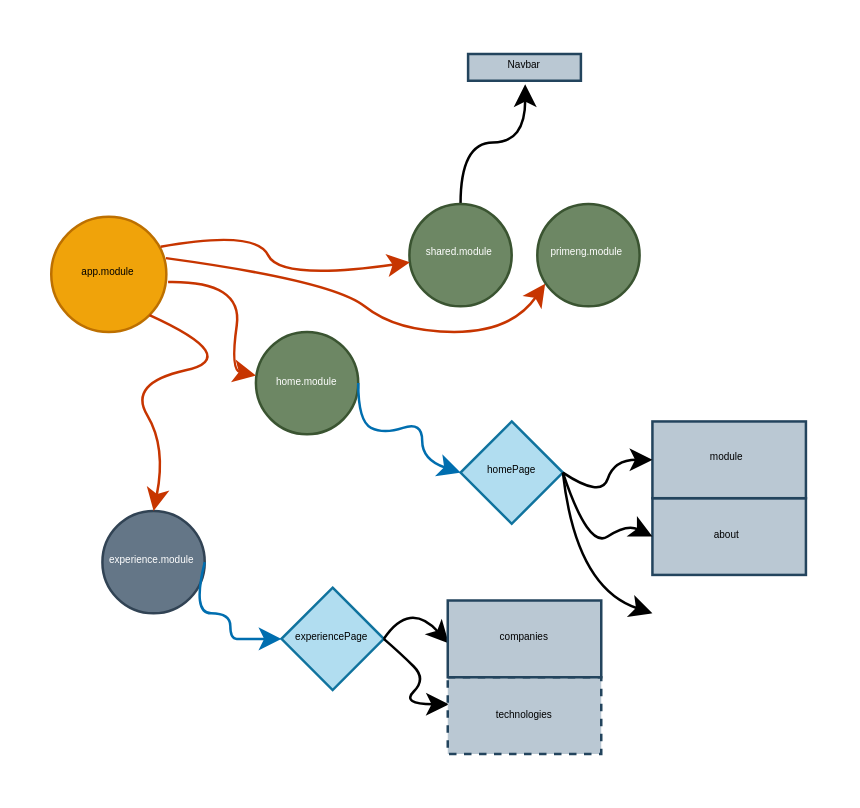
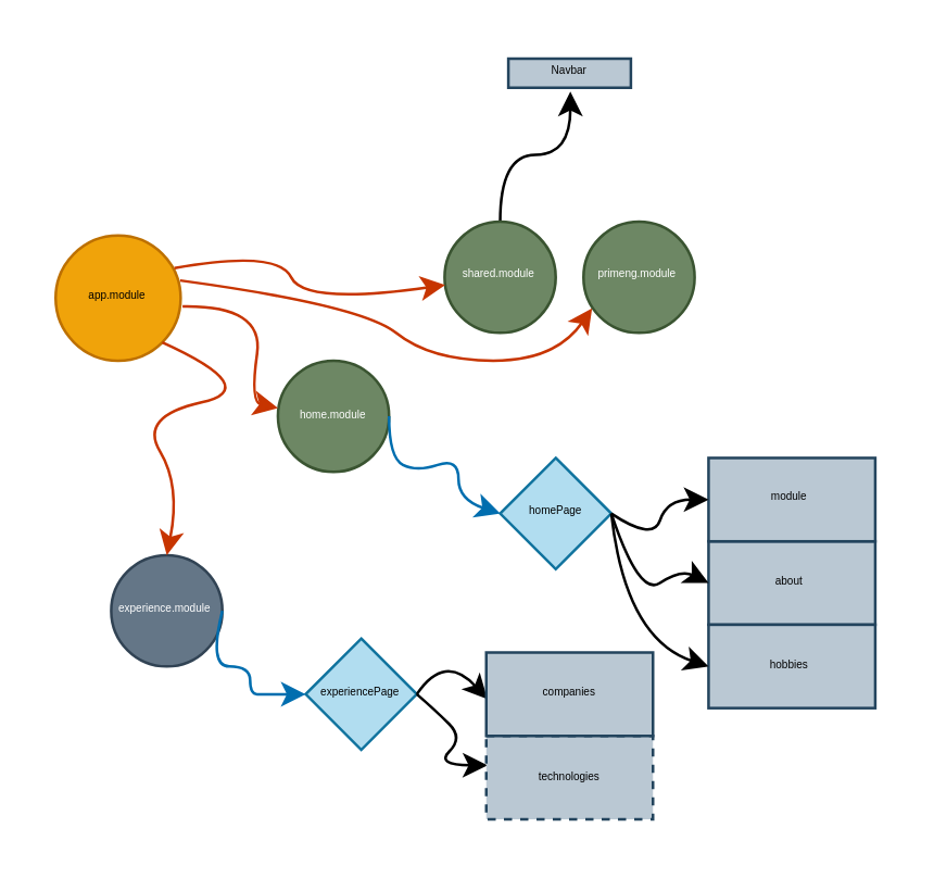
  <mxCell id="0" />
  <mxCell id="1" parent="0" />
  <mxCell id="2" value="" style="group;movable=1;resizable=1;rotatable=1;deletable=1;editable=1;locked=0;connectable=1;" vertex="1" connectable="0" parent="1"><mxGeometry x="20" y="20.998" width="301.86" height="280.002" as="geometry" /></mxCell>
  <mxCell id="3" value="app.module" style="ellipse;whiteSpace=wrap;html=1;aspect=fixed;fillColor=#f0a30a;fontColor=#000000;strokeColor=#BD7000;fontSize=4;movable=1;resizable=1;rotatable=1;deletable=1;editable=1;locked=0;connectable=1;" parent="2" vertex="1"><mxGeometry y="65.118" width="46.046" height="46.046" as="geometry" /></mxCell>
  <mxCell id="4" value="home.module" style="ellipse;whiteSpace=wrap;html=1;aspect=fixed;fillColor=#6d8764;fontColor=#ffffff;strokeColor=#3A5431;fontSize=4;movable=1;resizable=1;rotatable=1;deletable=1;editable=1;locked=0;connectable=1;" parent="2" vertex="1"><mxGeometry x="81.86" y="111.164" width="40.93" height="40.93" as="geometry" /></mxCell>
  <mxCell id="5" value="" style="curved=1;endArrow=classic;html=1;rounded=0;exitX=1.015;exitY=0.567;exitDx=0;exitDy=0;exitPerimeter=0;entryX=0;entryY=0.426;entryDx=0;entryDy=0;entryPerimeter=0;fillColor=#fa6800;strokeColor=#C73500;fontSize=4;movable=1;resizable=1;rotatable=1;deletable=1;editable=1;locked=0;connectable=1;" parent="2" source="3" target="4" edge="1"><mxGeometry width="50" height="50" relative="1" as="geometry"><mxPoint x="66.512" y="141.862" as="sourcePoint" /><mxPoint x="92.093" y="116.281" as="targetPoint" /><Array as="points"><mxPoint x="76.744" y="90.699" /><mxPoint x="71.628" y="126.513" /></Array></mxGeometry></mxCell>
  <mxCell id="6" value="about" style="rounded=0;whiteSpace=wrap;html=1;fillColor=#bac8d3;strokeColor=#23445d;fontSize=4;movable=1;resizable=1;rotatable=1;deletable=1;editable=1;locked=0;connectable=1;" parent="2" vertex="1"><mxGeometry x="240.465" y="177.676" width="61.395" height="30.698" as="geometry" /></mxCell>
  <mxCell id="7" value="module" style="rounded=0;whiteSpace=wrap;html=1;fillColor=#bac8d3;strokeColor=#23445d;fontSize=4;movable=1;resizable=1;rotatable=1;deletable=1;editable=1;locked=0;connectable=1;" parent="2" vertex="1"><mxGeometry x="240.465" y="146.978" width="61.395" height="30.698" as="geometry" /></mxCell>
+ <mxCell id="8" value="hobbies" style="rounded=0;whiteSpace=wrap;html=1;fillColor=#bac8d3;strokeColor=#23445d;fontSize=4;movable=1;resizable=1;rotatable=1;deletable=1;editable=1;locked=0;connectable=1;" parent="2" vertex="1"><mxGeometry x="240.465" y="208.374" width="61.395" height="30.698" as="geometry" /></mxCell>
  <mxCell id="9" value="homePage" style="rhombus;whiteSpace=wrap;html=1;fillColor=#b1ddf0;strokeColor=#10739e;fontSize=4;movable=1;resizable=1;rotatable=1;deletable=1;editable=1;locked=0;connectable=1;" parent="2" vertex="1"><mxGeometry x="163.721" y="146.978" width="40.93" height="40.93" as="geometry" /></mxCell>
  <mxCell id="10" value="" style="curved=1;endArrow=classic;html=1;rounded=0;entryX=0;entryY=0.5;entryDx=0;entryDy=0;exitX=1;exitY=0.5;exitDx=0;exitDy=0;fillColor=#1ba1e2;strokeColor=#006EAF;fontSize=4;movable=1;resizable=1;rotatable=1;deletable=1;editable=1;locked=0;connectable=1;" parent="2" source="4" target="9" edge="1"><mxGeometry width="50" height="50" relative="1" as="geometry"><mxPoint x="107.442" y="203.257" as="sourcePoint" /><mxPoint x="133.023" y="177.676" as="targetPoint" /><Array as="points"><mxPoint x="122.791" y="146.978" /><mxPoint x="133.023" y="152.095" /><mxPoint x="148.372" y="146.978" /><mxPoint x="148.372" y="162.327" /><mxPoint x="163.721" y="167.443" /></Array></mxGeometry></mxCell>
  <mxCell id="11" value="" style="curved=1;endArrow=classic;html=1;rounded=0;exitX=1;exitY=0.5;exitDx=0;exitDy=0;fontSize=4;movable=1;resizable=1;rotatable=1;deletable=1;editable=1;locked=0;connectable=1;" parent="2" source="9" edge="1"><mxGeometry width="50" height="50" relative="1" as="geometry"><mxPoint x="214.883" y="187.909" as="sourcePoint" /><mxPoint x="240.465" y="162.327" as="targetPoint" /><Array as="points"><mxPoint x="220.0" y="177.676" /><mxPoint x="225.116" y="162.327" /></Array></mxGeometry></mxCell>
  <mxCell id="12" value="" style="curved=1;endArrow=classic;html=1;rounded=0;exitX=1;exitY=0.5;exitDx=0;exitDy=0;fontSize=4;movable=1;resizable=1;rotatable=1;deletable=1;editable=1;locked=0;connectable=1;" parent="2" source="9" edge="1"><mxGeometry width="50" height="50" relative="1" as="geometry"><mxPoint x="204.651" y="198.141" as="sourcePoint" /><mxPoint x="240.465" y="193.025" as="targetPoint" /><Array as="points"><mxPoint x="214.883" y="198.141" /><mxPoint x="230.232" y="187.909" /></Array></mxGeometry></mxCell>
  <mxCell id="13" value="" style="curved=1;endArrow=classic;html=1;rounded=0;exitX=1;exitY=0.5;exitDx=0;exitDy=0;fontSize=4;movable=1;resizable=1;rotatable=1;deletable=1;editable=1;locked=0;connectable=1;" parent="2" source="9" edge="1"><mxGeometry width="50" height="50" relative="1" as="geometry"><mxPoint x="204.651" y="228.839" as="sourcePoint" /><mxPoint x="240.465" y="223.723" as="targetPoint" /><Array as="points"><mxPoint x="209.767" y="213.49" /></Array></mxGeometry></mxCell>
  <mxCell id="14" value="experience.module" style="ellipse;whiteSpace=wrap;html=1;aspect=fixed;fontSize=4;fillColor=#647687;fontColor=#ffffff;strokeColor=#314354;movable=1;resizable=1;rotatable=1;deletable=1;editable=1;locked=0;connectable=1;" parent="2" vertex="1"><mxGeometry x="20.465" y="182.792" width="40.93" height="40.93" as="geometry" /></mxCell>
  <mxCell id="15" value="&lt;font style=&quot;font-size: 4px;&quot;&gt;experiencePage&lt;/font&gt;" style="rhombus;whiteSpace=wrap;html=1;fillColor=#b1ddf0;strokeColor=#10739e;fontSize=4;movable=1;resizable=1;rotatable=1;deletable=1;editable=1;locked=0;connectable=1;" parent="2" vertex="1"><mxGeometry x="92.093" y="213.49" width="40.93" height="40.93" as="geometry" /></mxCell>
  <mxCell id="16" value="" style="curved=1;endArrow=classic;html=1;rounded=0;entryX=0;entryY=0.5;entryDx=0;entryDy=0;exitX=1;exitY=0.5;exitDx=0;exitDy=0;fillColor=#1ba1e2;strokeColor=#006EAF;fontSize=4;movable=1;resizable=1;rotatable=1;deletable=1;editable=1;locked=0;connectable=1;" parent="2" source="14" target="15" edge="1"><mxGeometry width="50" height="50" relative="1" as="geometry"><mxPoint x="66.512" y="295.35" as="sourcePoint" /><mxPoint x="92.093" y="269.769" as="targetPoint" /><Array as="points"><mxPoint x="56.279" y="223.723" /><mxPoint x="71.628" y="223.723" /><mxPoint x="71.628" y="233.955" /><mxPoint x="76.744" y="233.955" /></Array></mxGeometry></mxCell>
  <mxCell id="17" value="" style="curved=1;endArrow=classic;html=1;rounded=0;exitX=1;exitY=0.5;exitDx=0;exitDy=0;entryX=0.007;entryY=0.353;entryDx=0;entryDy=0;entryPerimeter=0;fontSize=4;movable=1;resizable=1;rotatable=1;deletable=1;editable=1;locked=0;connectable=1;" parent="2" source="15" target="18" edge="1"><mxGeometry width="50" height="50" relative="1" as="geometry"><mxPoint x="133.023" y="233.955" as="sourcePoint" /><mxPoint x="220.0" y="244.188" as="targetPoint" /><Array as="points"><mxPoint x="140" y="240.002" /><mxPoint x="150" y="250.002" /><mxPoint x="140" y="260.002" /></Array></mxGeometry></mxCell>
  <mxCell id="18" value="technologies" style="rounded=0;whiteSpace=wrap;html=1;fillColor=#bac8d3;strokeColor=#23445d;fontSize=4;movable=1;resizable=1;rotatable=1;deletable=1;editable=1;locked=0;connectable=1;dashed=1;" parent="2" vertex="1"><mxGeometry x="158.604" y="249.304" width="61.395" height="30.698" as="geometry" /></mxCell>
  <mxCell id="19" value="" style="curved=1;endArrow=classic;html=1;rounded=0;exitX=1;exitY=0.5;exitDx=0;exitDy=0;entryX=0.007;entryY=0.56;entryDx=0;entryDy=0;entryPerimeter=0;fontSize=4;movable=1;resizable=1;rotatable=1;deletable=1;editable=1;locked=0;connectable=1;" parent="2" source="15" target="20" edge="1"><mxGeometry width="50" height="50" relative="1" as="geometry"><mxPoint x="133.023" y="233.955" as="sourcePoint" /><mxPoint x="168.837" y="213.49" as="targetPoint" /><Array as="points"><mxPoint x="143.256" y="218.606" /></Array></mxGeometry></mxCell>
  <mxCell id="20" value="companies" style="rounded=0;whiteSpace=wrap;html=1;fillColor=#bac8d3;strokeColor=#23445d;fontSize=4;movable=1;resizable=1;rotatable=1;deletable=1;editable=1;locked=0;connectable=1;" parent="2" vertex="1"><mxGeometry x="158.604" y="218.606" width="61.395" height="30.698" as="geometry" /></mxCell>
  <mxCell id="21" value="" style="curved=1;endArrow=classic;html=1;rounded=0;exitX=1;exitY=1;exitDx=0;exitDy=0;fillColor=#fa6800;strokeColor=#C73500;fontSize=4;movable=1;resizable=1;rotatable=1;deletable=1;editable=1;locked=0;connectable=1;" parent="2" source="3" edge="1"><mxGeometry width="50" height="50" relative="1" as="geometry"><mxPoint x="46.558" y="121.909" as="sourcePoint" /><mxPoint x="40.93" y="182.792" as="targetPoint" /><Array as="points"><mxPoint x="76.744" y="121.397" /><mxPoint x="30.698" y="131.63" /><mxPoint x="46.046" y="157.211" /></Array></mxGeometry></mxCell>
  <mxCell id="22" style="edgeStyle=orthogonalEdgeStyle;rounded=0;orthogonalLoop=1;jettySize=auto;html=1;exitX=0.5;exitY=0;exitDx=0;exitDy=0;entryX=0.506;entryY=1.129;entryDx=0;entryDy=0;curved=1;entryPerimeter=0;" edge="1" parent="2" source="23" target="27"><mxGeometry relative="1" as="geometry"><mxPoint x="163.721" y="50.002" as="sourcePoint" /><mxPoint x="189.305" y="10.698" as="targetPoint" /></mxGeometry></mxCell>
  <mxCell id="23" value="shared.module" style="ellipse;whiteSpace=wrap;html=1;aspect=fixed;fillColor=#6d8764;fontColor=#ffffff;strokeColor=#3A5431;fontSize=4;movable=1;resizable=1;rotatable=1;deletable=1;editable=1;locked=0;connectable=1;" parent="2" vertex="1"><mxGeometry x="143.256" y="60.002" width="40.93" height="40.93" as="geometry" /></mxCell>
  <mxCell id="24" value="primeng.module" style="ellipse;whiteSpace=wrap;html=1;aspect=fixed;fillColor=#6d8764;fontColor=#ffffff;strokeColor=#3A5431;fontSize=4;movable=1;resizable=1;rotatable=1;deletable=1;editable=1;locked=0;connectable=1;" parent="2" vertex="1"><mxGeometry x="194.418" y="60.002" width="40.93" height="40.93" as="geometry" /></mxCell>
  <mxCell id="25" value="" style="curved=1;endArrow=classic;html=1;rounded=0;exitX=0.95;exitY=0.26;exitDx=0;exitDy=0;exitPerimeter=0;fillColor=#fa6800;strokeColor=#C73500;fontSize=4;movable=1;resizable=1;rotatable=1;deletable=1;editable=1;locked=0;connectable=1;" parent="2" source="3" target="23" edge="1"><mxGeometry width="50" height="50" relative="1" as="geometry"><mxPoint x="66.512" y="55.397" as="sourcePoint" /><mxPoint x="101.814" y="92.746" as="targetPoint" /><Array as="points"><mxPoint x="81.86" y="70.234" /><mxPoint x="91.581" y="90.699" /></Array></mxGeometry></mxCell>
  <mxCell id="26" value="" style="curved=1;endArrow=classic;html=1;rounded=0;fillColor=#fa6800;strokeColor=#C73500;entryX=0.077;entryY=0.779;entryDx=0;entryDy=0;entryPerimeter=0;exitX=0.996;exitY=0.359;exitDx=0;exitDy=0;exitPerimeter=0;fontSize=4;movable=1;resizable=1;rotatable=1;deletable=1;editable=1;locked=0;connectable=1;" parent="2" source="3" target="24" edge="1"><mxGeometry width="50" height="50" relative="1" as="geometry"><mxPoint x="61.395" y="85.583" as="sourcePoint" /><mxPoint x="210.238" y="95.066" as="targetPoint" /><Array as="points"><mxPoint x="112.558" y="90.699" /><mxPoint x="138.139" y="111.164" /><mxPoint x="184.186" y="111.164" /></Array></mxGeometry></mxCell>
  <mxCell id="27" value="Navbar" style="rounded=0;whiteSpace=wrap;html=1;fillColor=#bac8d3;strokeColor=#23445d;fontSize=4;movable=1;resizable=1;rotatable=1;deletable=1;editable=1;locked=0;connectable=1;" vertex="1" parent="2"><mxGeometry x="166.74" width="45.12" height="10.7" as="geometry" /></mxCell>
